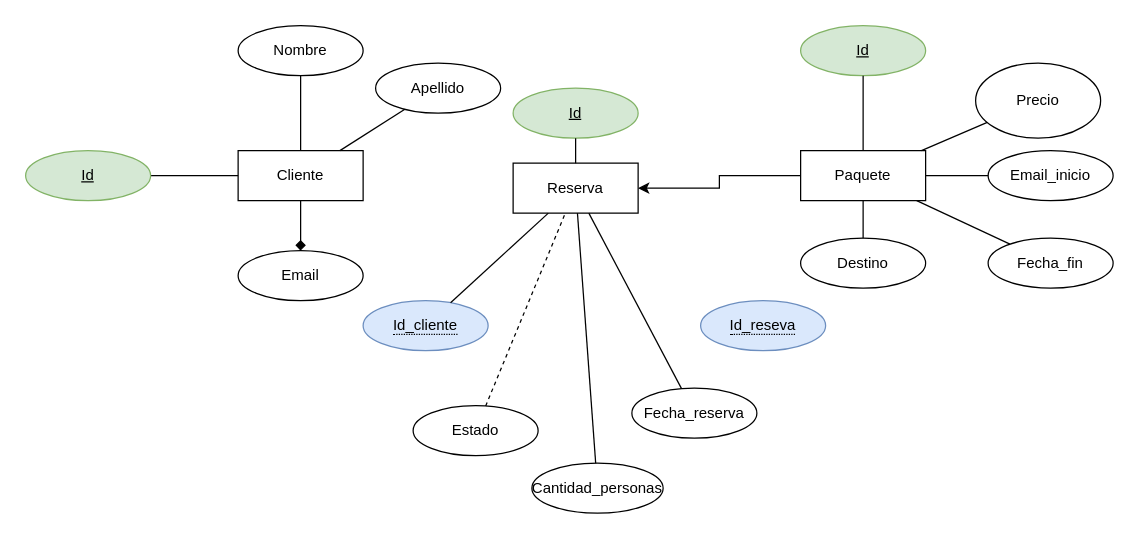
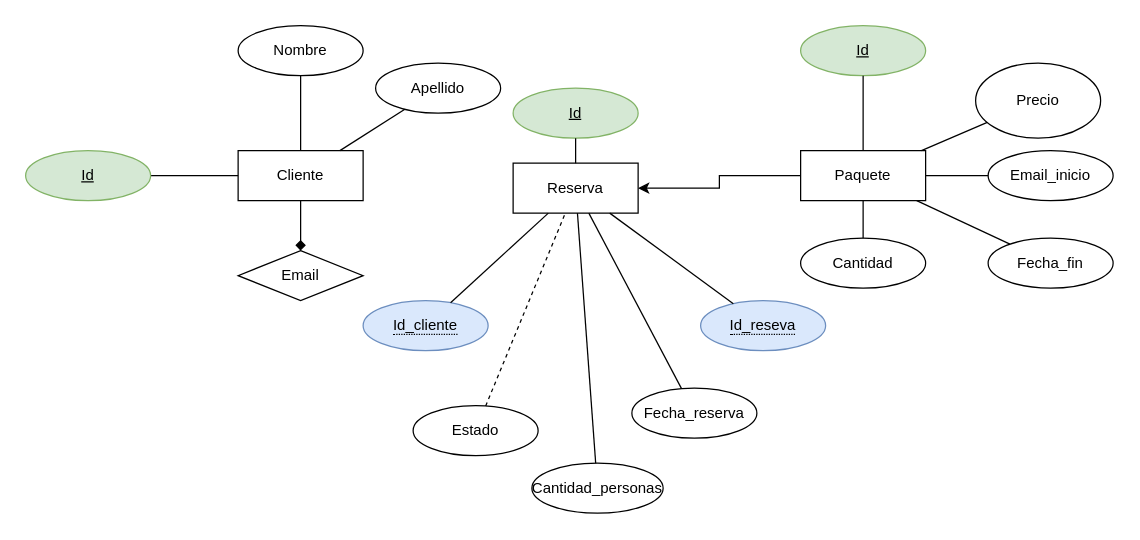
  <mxCell id="0" />
  <mxCell id="1" parent="0" />
  <mxCell id="2" value="Cliente" style="whiteSpace=wrap;html=1;align=center;" parent="1" vertex="1"><mxGeometry x="190" y="120" width="100" height="40" as="geometry" /></mxCell>
  <mxCell id="3" value="Reserva" style="whiteSpace=wrap;html=1;align=center;" parent="1" vertex="1"><mxGeometry x="410" y="130" width="100" height="40" as="geometry" /></mxCell>
  <mxCell id="4" style="edgeStyle=orthogonalEdgeStyle;rounded=0;orthogonalLoop=1;jettySize=auto;html=1;entryX=1;entryY=0.5;entryDx=0;entryDy=0;" parent="1" source="5" target="3" edge="1"><mxGeometry relative="1" as="geometry" /></mxCell>
  <mxCell id="5" value="Paquete" style="whiteSpace=wrap;html=1;align=center;" parent="1" vertex="1"><mxGeometry x="640" y="120" width="100" height="40" as="geometry" /></mxCell>
  <mxCell id="6" value="Nombre" style="ellipse;whiteSpace=wrap;html=1;align=center;" parent="1" vertex="1"><mxGeometry x="190" y="20" width="100" height="40" as="geometry" /></mxCell>
  <mxCell id="7" value="" style="endArrow=none;html=1;rounded=0;" parent="1" source="2" target="11" edge="1"><mxGeometry width="50" height="50" relative="1" as="geometry"><mxPoint x="450" y="280" as="sourcePoint" /><mxPoint x="500" y="230" as="targetPoint" /></mxGeometry></mxCell>
  <mxCell id="8" value="" style="endArrow=none;html=1;rounded=0;" parent="1" source="2" target="6" edge="1"><mxGeometry width="50" height="50" relative="1" as="geometry"><mxPoint x="450" y="280" as="sourcePoint" /><mxPoint x="500" y="230" as="targetPoint" /></mxGeometry></mxCell>
  <mxCell id="9" value="Apellido" style="ellipse;whiteSpace=wrap;html=1;align=center;" parent="1" vertex="1"><mxGeometry x="300" y="50" width="100" height="40" as="geometry" /></mxCell>
- <mxCell id="10" value="Email" style="ellipse;whiteSpace=wrap;html=1;align=center;" parent="1" vertex="1"><mxGeometry x="190" y="200" width="100" height="40" as="geometry" /></mxCell>
+ <mxCell id="10" value="Email" style="rhombus;whiteSpace=wrap;html=1;align=center;" parent="1" vertex="1"><mxGeometry x="190" y="200" width="100" height="40" as="geometry" /></mxCell>
  <mxCell id="11" value="Id" style="ellipse;whiteSpace=wrap;html=1;align=center;fontStyle=4;fillColor=#d5e8d4;strokeColor=#82b366;" parent="1" vertex="1"><mxGeometry x="20" y="120" width="100" height="40" as="geometry" /></mxCell>
  <mxCell id="12" value="" style="endArrow=diamond;html=1;rounded=0;" parent="1" source="2" target="10" edge="1"><mxGeometry width="50" height="50" relative="1" as="geometry"><mxPoint x="450" y="280" as="sourcePoint" /><mxPoint x="500" y="230" as="targetPoint" /></mxGeometry></mxCell>
  <mxCell id="13" value="" style="endArrow=none;html=1;rounded=0;" parent="1" source="2" target="9" edge="1"><mxGeometry width="50" height="50" relative="1" as="geometry"><mxPoint x="450" y="280" as="sourcePoint" /><mxPoint x="500" y="230" as="targetPoint" /></mxGeometry></mxCell>
  <mxCell id="14" value="Fecha_reserva" style="ellipse;whiteSpace=wrap;html=1;align=center;" parent="1" vertex="1"><mxGeometry x="505" y="310" width="100" height="40" as="geometry" /></mxCell>
  <mxCell id="15" value="Id" style="ellipse;whiteSpace=wrap;html=1;align=center;fontStyle=4;fillColor=#d5e8d4;strokeColor=#82b366;" parent="1" vertex="1"><mxGeometry x="410" y="70" width="100" height="40" as="geometry" /></mxCell>
  <mxCell id="16" value="&lt;span style=&quot;border-bottom: 1px dotted&quot;&gt;Id_cliente&lt;/span&gt;" style="ellipse;whiteSpace=wrap;html=1;align=center;fillColor=#dae8fc;strokeColor=#6c8ebf;" parent="1" vertex="1"><mxGeometry x="290" y="240" width="100" height="40" as="geometry" /></mxCell>
  <mxCell id="17" value="&lt;span style=&quot;border-bottom: 1px dotted&quot;&gt;Id_reseva&lt;/span&gt;" style="ellipse;whiteSpace=wrap;html=1;align=center;fillColor=#dae8fc;strokeColor=#6c8ebf;" parent="1" vertex="1"><mxGeometry x="560" y="240" width="100" height="40" as="geometry" /></mxCell>
  <mxCell id="18" value="Estado" style="ellipse;whiteSpace=wrap;html=1;align=center;" parent="1" vertex="1"><mxGeometry x="330" y="324" width="100" height="40" as="geometry" /></mxCell>
  <mxCell id="19" value="" style="endArrow=none;html=1;rounded=0;dashed=1;" parent="1" source="18" target="3" edge="1"><mxGeometry width="50" height="50" relative="1" as="geometry"><mxPoint x="450" y="280" as="sourcePoint" /><mxPoint x="500" y="230" as="targetPoint" /></mxGeometry></mxCell>
  <mxCell id="20" value="" style="endArrow=none;html=1;rounded=0;" parent="1" source="16" target="3" edge="1"><mxGeometry width="50" height="50" relative="1" as="geometry"><mxPoint x="450" y="280" as="sourcePoint" /><mxPoint x="500" y="230" as="targetPoint" /></mxGeometry></mxCell>
  <mxCell id="21" value="" style="endArrow=none;html=1;rounded=0;" parent="1" source="15" target="3" edge="1"><mxGeometry width="50" height="50" relative="1" as="geometry"><mxPoint x="450" y="280" as="sourcePoint" /><mxPoint x="500" y="230" as="targetPoint" /></mxGeometry></mxCell>
+ <mxCell id="22" value="" style="endArrow=none;html=1;rounded=0;" parent="1" source="17" target="3" edge="1"><mxGeometry width="50" height="50" relative="1" as="geometry"><mxPoint x="450" y="280" as="sourcePoint" /><mxPoint x="500" y="230" as="targetPoint" /></mxGeometry></mxCell>
  <mxCell id="23" value="" style="endArrow=none;html=1;rounded=0;" parent="1" source="14" target="3" edge="1"><mxGeometry width="50" height="50" relative="1" as="geometry"><mxPoint x="450" y="280" as="sourcePoint" /><mxPoint x="500" y="230" as="targetPoint" /></mxGeometry></mxCell>
  <mxCell id="24" value="Id" style="ellipse;whiteSpace=wrap;html=1;align=center;fontStyle=4;fillColor=#d5e8d4;strokeColor=#82b366;" parent="1" vertex="1"><mxGeometry x="640" y="20" width="100" height="40" as="geometry" /></mxCell>
  <mxCell id="25" value="" style="endArrow=none;html=1;rounded=0;" parent="1" source="5" target="27" edge="1"><mxGeometry width="50" height="50" relative="1" as="geometry"><mxPoint x="450" y="280" as="sourcePoint" /><mxPoint x="500" y="230" as="targetPoint" /></mxGeometry></mxCell>
  <mxCell id="26" value="" style="endArrow=none;html=1;rounded=0;" parent="1" source="5" target="24" edge="1"><mxGeometry width="50" height="50" relative="1" as="geometry"><mxPoint x="450" y="280" as="sourcePoint" /><mxPoint x="500" y="230" as="targetPoint" /></mxGeometry></mxCell>
  <mxCell id="27" value="Precio" style="ellipse;whiteSpace=wrap;html=1;align=center;" parent="1" vertex="1"><mxGeometry x="780" y="50" width="100" height="60" as="geometry" /></mxCell>
  <mxCell id="28" value="Cantidad_personas" style="ellipse;whiteSpace=wrap;html=1;align=center;" parent="1" vertex="1"><mxGeometry x="425" y="370" width="105" height="40" as="geometry" /></mxCell>
  <mxCell id="29" value="" style="endArrow=none;html=1;rounded=0;" parent="1" source="28" target="3" edge="1"><mxGeometry width="50" height="50" relative="1" as="geometry"><mxPoint x="450" y="280" as="sourcePoint" /><mxPoint x="500" y="230" as="targetPoint" /></mxGeometry></mxCell>
- <mxCell id="30" value="Destino" style="ellipse;whiteSpace=wrap;html=1;align=center;" parent="1" vertex="1"><mxGeometry x="640" y="190" width="100" height="40" as="geometry" /></mxCell>
+ <mxCell id="30" value="Cantidad" style="ellipse;whiteSpace=wrap;html=1;align=center;" parent="1" vertex="1"><mxGeometry x="640" y="190" width="100" height="40" as="geometry" /></mxCell>
  <mxCell id="31" value="" style="endArrow=none;html=1;rounded=0;" parent="1" source="30" target="5" edge="1"><mxGeometry width="50" height="50" relative="1" as="geometry"><mxPoint x="450" y="280" as="sourcePoint" /><mxPoint x="500" y="230" as="targetPoint" /></mxGeometry></mxCell>
  <mxCell id="32" value="Email_inicio" style="ellipse;whiteSpace=wrap;html=1;align=center;" parent="1" vertex="1"><mxGeometry x="790" y="120" width="100" height="40" as="geometry" /></mxCell>
  <mxCell id="33" value="Fecha_fin" style="ellipse;whiteSpace=wrap;html=1;align=center;" parent="1" vertex="1"><mxGeometry x="790" y="190" width="100" height="40" as="geometry" /></mxCell>
  <mxCell id="34" value="" style="endArrow=none;html=1;rounded=0;" parent="1" source="5" target="32" edge="1"><mxGeometry width="50" height="50" relative="1" as="geometry"><mxPoint x="450" y="280" as="sourcePoint" /><mxPoint x="500" y="230" as="targetPoint" /></mxGeometry></mxCell>
  <mxCell id="35" value="" style="endArrow=none;html=1;rounded=0;" parent="1" source="5" target="33" edge="1"><mxGeometry width="50" height="50" relative="1" as="geometry"><mxPoint x="450" y="280" as="sourcePoint" /><mxPoint x="500" y="230" as="targetPoint" /></mxGeometry></mxCell>
